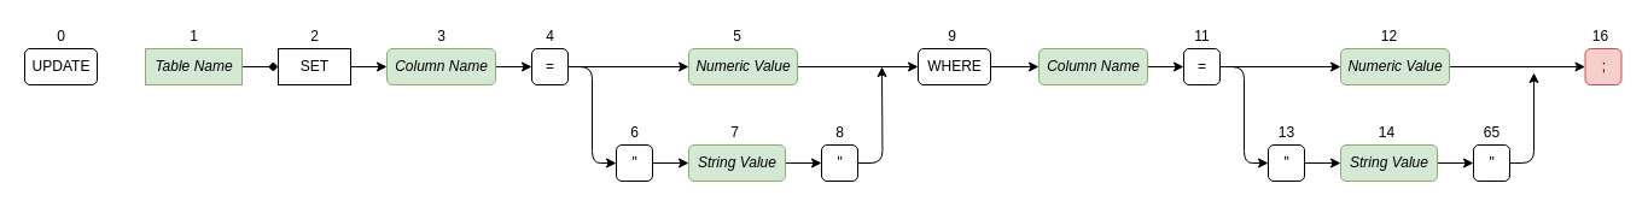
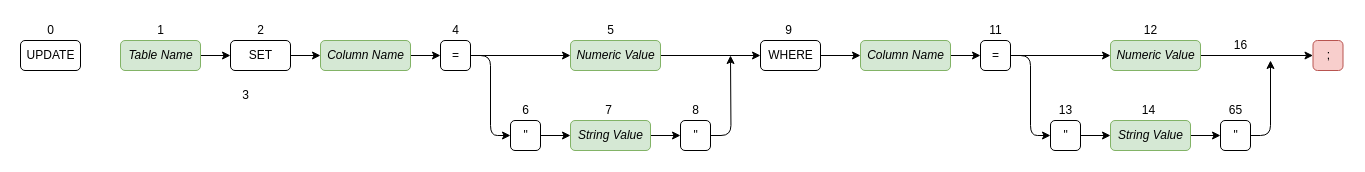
  <mxCell id="0" />
  <mxCell id="1" parent="0" />
  <mxCell id="2" value="UPDATE" style="html=1;rounded=1;" parent="1" vertex="1"><mxGeometry x="20" y="40" width="60" height="30" as="geometry" /></mxCell>
  <mxCell id="3" value="0" style="text;html=1;align=center;verticalAlign=middle;resizable=0;points=[];autosize=1;rounded=1;" parent="1" vertex="1"><mxGeometry x="40" y="20" width="20" height="20" as="geometry" /></mxCell>
- <mxCell id="4" style="edgeStyle=orthogonalEdgeStyle;orthogonalLoop=1;jettySize=auto;html=1;exitX=1;exitY=0.5;exitDx=0;exitDy=0;entryX=0;entryY=0.5;entryDx=0;entryDy=0;endArrow=diamond;" parent="1" source="5" target="8" edge="1"><mxGeometry relative="1" as="geometry"><mxPoint x="230" y="55" as="targetPoint" /></mxGeometry></mxCell>
- <mxCell id="5" value="&lt;i&gt;Table Name&lt;/i&gt;" style="html=1;fillColor=#d5e8d4;strokeColor=#82b366;rounded=0;" parent="1" vertex="1"><mxGeometry x="120" y="40" width="80" height="30" as="geometry" /></mxCell>
+ <mxCell id="4" style="edgeStyle=orthogonalEdgeStyle;orthogonalLoop=1;jettySize=auto;html=1;exitX=1;exitY=0.5;exitDx=0;exitDy=0;entryX=0;entryY=0.5;entryDx=0;entryDy=0;" parent="1" source="5" target="8" edge="1"><mxGeometry relative="1" as="geometry"><mxPoint x="230" y="55" as="targetPoint" /></mxGeometry></mxCell>
+ <mxCell id="5" value="&lt;i&gt;Table Name&lt;/i&gt;" style="html=1;fillColor=#d5e8d4;strokeColor=#82b366;rounded=1;" parent="1" vertex="1"><mxGeometry x="120" y="40" width="80" height="30" as="geometry" /></mxCell>
  <mxCell id="6" value="1" style="text;html=1;align=center;verticalAlign=middle;resizable=0;points=[];autosize=1;rounded=1;" parent="1" vertex="1"><mxGeometry x="150" y="20" width="20" height="20" as="geometry" /></mxCell>
  <mxCell id="7" style="edgeStyle=orthogonalEdgeStyle;orthogonalLoop=1;jettySize=auto;html=1;exitX=1;exitY=0.5;exitDx=0;exitDy=0;entryX=0;entryY=0.5;entryDx=0;entryDy=0;" parent="1" source="8" edge="1"><mxGeometry relative="1" as="geometry"><mxPoint x="320" y="55" as="targetPoint" /></mxGeometry></mxCell>
- <mxCell id="8" value="SET" style="html=1;rounded=0;" parent="1" vertex="1"><mxGeometry x="230" y="40" width="60" height="30" as="geometry" /></mxCell>
+ <mxCell id="8" value="SET" style="html=1;rounded=1;" parent="1" vertex="1"><mxGeometry x="230" y="40" width="60" height="30" as="geometry" /></mxCell>
  <mxCell id="9" value="2" style="text;html=1;align=center;verticalAlign=middle;resizable=0;points=[];autosize=1;rounded=1;" parent="1" vertex="1"><mxGeometry x="250" y="20" width="20" height="20" as="geometry" /></mxCell>
  <mxCell id="10" style="edgeStyle=orthogonalEdgeStyle;orthogonalLoop=1;jettySize=auto;html=1;exitX=1;exitY=0.5;exitDx=0;exitDy=0;entryX=0;entryY=0.5;entryDx=0;entryDy=0;" parent="1" source="11" target="17" edge="1"><mxGeometry relative="1" as="geometry"><mxPoint x="430" y="55" as="sourcePoint" /><mxPoint x="460" y="55" as="targetPoint" /></mxGeometry></mxCell>
  <mxCell id="11" value="&lt;i&gt;Column Name&lt;/i&gt;" style="html=1;fillColor=#d5e8d4;strokeColor=#82b366;rounded=1;" parent="1" vertex="1"><mxGeometry x="320" y="40" width="90" height="30" as="geometry" /></mxCell>
- <mxCell id="12" value="3" style="text;html=1;align=center;verticalAlign=middle;resizable=0;points=[];autosize=1;rounded=1;" parent="1" vertex="1"><mxGeometry x="355" y="20" width="20" height="20" as="geometry" /></mxCell>
+ <mxCell id="12" value="3" style="text;html=1;align=center;verticalAlign=middle;resizable=0;points=[];autosize=1;rounded=1;" parent="1" vertex="1"><mxGeometry x="235" y="85" width="20" height="20" as="geometry" /></mxCell>
  <mxCell id="13" value=";" style="html=1;fillColor=#f8cecc;strokeColor=#b85450;rounded=1;" parent="1" vertex="1"><mxGeometry x="1312.5" y="40" width="30" height="30" as="geometry" /></mxCell>
- <mxCell id="14" value="16" style="text;html=1;align=center;verticalAlign=middle;resizable=0;points=[];autosize=1;rounded=1;" parent="1" vertex="1"><mxGeometry x="1310" y="20" width="30" height="20" as="geometry" /></mxCell>
+ <mxCell id="14" value="16" style="text;html=1;align=center;verticalAlign=middle;resizable=0;points=[];autosize=1;rounded=1;" parent="1" vertex="1"><mxGeometry x="1225" y="35" width="30" height="20" as="geometry" /></mxCell>
  <mxCell id="15" style="edgeStyle=orthogonalEdgeStyle;orthogonalLoop=1;jettySize=auto;html=1;exitX=1;exitY=0.5;exitDx=0;exitDy=0;entryX=0;entryY=0.5;entryDx=0;entryDy=0;" parent="1" source="17" target="48" edge="1"><mxGeometry relative="1" as="geometry"><mxPoint x="495" y="55" as="targetPoint" /></mxGeometry></mxCell>
  <mxCell id="16" style="edgeStyle=orthogonalEdgeStyle;rounded=1;orthogonalLoop=1;jettySize=auto;html=1;exitX=1;exitY=0.5;exitDx=0;exitDy=0;" parent="1" source="17" target="20" edge="1"><mxGeometry relative="1" as="geometry" /></mxCell>
  <mxCell id="17" value="=" style="html=1;rounded=1;" parent="1" vertex="1"><mxGeometry x="440" y="40" width="30" height="30" as="geometry" /></mxCell>
  <mxCell id="18" value="4" style="text;html=1;align=center;verticalAlign=middle;resizable=0;points=[];autosize=1;rounded=1;" parent="1" vertex="1"><mxGeometry x="445" y="20" width="20" height="20" as="geometry" /></mxCell>
  <mxCell id="19" style="edgeStyle=orthogonalEdgeStyle;rounded=1;orthogonalLoop=1;jettySize=auto;html=1;exitX=1;exitY=0.5;exitDx=0;exitDy=0;entryX=0;entryY=0.5;entryDx=0;entryDy=0;" parent="1" source="20" target="24" edge="1"><mxGeometry relative="1" as="geometry" /></mxCell>
  <mxCell id="20" value="&lt;i&gt;Numeric Value&lt;/i&gt;" style="html=1;fillColor=#d5e8d4;strokeColor=#82b366;rounded=1;" parent="1" vertex="1"><mxGeometry x="570" y="40" width="90" height="30" as="geometry" /></mxCell>
  <mxCell id="21" value="5" style="text;html=1;align=center;verticalAlign=middle;resizable=0;points=[];autosize=1;rounded=1;" parent="1" vertex="1"><mxGeometry x="600" y="20" width="20" height="20" as="geometry" /></mxCell>
  <mxCell id="22" style="edgeStyle=orthogonalEdgeStyle;orthogonalLoop=1;jettySize=auto;html=1;exitX=1;exitY=0.5;exitDx=0;exitDy=0;" parent="1" source="49" edge="1"><mxGeometry relative="1" as="geometry"><mxPoint x="630" y="55" as="sourcePoint" /><mxPoint x="730" y="55" as="targetPoint" /></mxGeometry></mxCell>
  <mxCell id="23" style="edgeStyle=orthogonalEdgeStyle;orthogonalLoop=1;jettySize=auto;html=1;exitX=1;exitY=0.5;exitDx=0;exitDy=0;entryX=0;entryY=0.5;entryDx=0;entryDy=0;" parent="1" source="24" target="27" edge="1"><mxGeometry relative="1" as="geometry"><mxPoint x="850" y="55" as="targetPoint" /></mxGeometry></mxCell>
  <mxCell id="24" value="WHERE" style="html=1;rounded=1;" parent="1" vertex="1"><mxGeometry x="760" y="40" width="60" height="30" as="geometry" /></mxCell>
  <mxCell id="25" value="9" style="text;html=1;align=center;verticalAlign=middle;resizable=0;points=[];autosize=1;rounded=1;" parent="1" vertex="1"><mxGeometry x="777.5" y="20" width="20" height="20" as="geometry" /></mxCell>
  <mxCell id="26" style="edgeStyle=orthogonalEdgeStyle;orthogonalLoop=1;jettySize=auto;html=1;exitX=1;exitY=0.5;exitDx=0;exitDy=0;entryX=0;entryY=0.5;entryDx=0;entryDy=0;" parent="1" source="27" target="30" edge="1"><mxGeometry relative="1" as="geometry"><mxPoint x="970" y="55" as="sourcePoint" /><mxPoint x="1000" y="55" as="targetPoint" /></mxGeometry></mxCell>
  <mxCell id="27" value="&lt;i&gt;Column Name&lt;/i&gt;" style="html=1;fillColor=#d5e8d4;strokeColor=#82b366;rounded=1;" parent="1" vertex="1"><mxGeometry x="860" y="40" width="90" height="30" as="geometry" /></mxCell>
  <mxCell id="28" style="edgeStyle=orthogonalEdgeStyle;orthogonalLoop=1;jettySize=auto;html=1;exitX=1;exitY=0.5;exitDx=0;exitDy=0;entryX=0;entryY=0.5;entryDx=0;entryDy=0;" parent="1" source="30" target="33" edge="1"><mxGeometry relative="1" as="geometry"><mxPoint x="1035" y="55" as="targetPoint" /></mxGeometry></mxCell>
  <mxCell id="29" style="edgeStyle=orthogonalEdgeStyle;rounded=1;orthogonalLoop=1;jettySize=auto;html=1;exitX=1;exitY=0.5;exitDx=0;exitDy=0;entryX=0;entryY=0.5;entryDx=0;entryDy=0;" parent="1" source="30" target="39" edge="1"><mxGeometry relative="1" as="geometry" /></mxCell>
  <mxCell id="30" value="=" style="html=1;rounded=1;" parent="1" vertex="1"><mxGeometry x="980" y="40" width="30" height="30" as="geometry" /></mxCell>
  <mxCell id="31" value="11" style="text;html=1;align=center;verticalAlign=middle;resizable=0;points=[];autosize=1;rounded=1;" parent="1" vertex="1"><mxGeometry x="980" y="20" width="30" height="20" as="geometry" /></mxCell>
  <mxCell id="32" style="edgeStyle=orthogonalEdgeStyle;orthogonalLoop=1;jettySize=auto;html=1;exitX=1;exitY=0.5;exitDx=0;exitDy=0;entryX=0;entryY=0.5;entryDx=0;entryDy=0;" parent="1" source="33" target="13" edge="1"><mxGeometry relative="1" as="geometry" /></mxCell>
  <mxCell id="33" value="&lt;i&gt;Numeric Value&lt;/i&gt;" style="html=1;fillColor=#d5e8d4;strokeColor=#82b366;rounded=1;" parent="1" vertex="1"><mxGeometry x="1110" y="40" width="90" height="30" as="geometry" /></mxCell>
  <mxCell id="34" value="12" style="text;html=1;align=center;verticalAlign=middle;resizable=0;points=[];autosize=1;rounded=1;" parent="1" vertex="1"><mxGeometry x="1135" y="20" width="30" height="20" as="geometry" /></mxCell>
  <mxCell id="35" style="edgeStyle=orthogonalEdgeStyle;rounded=0;orthogonalLoop=1;jettySize=auto;html=1;exitX=1;exitY=0.5;exitDx=0;exitDy=0;entryX=0;entryY=0.5;entryDx=0;entryDy=0;" parent="1" source="36" target="41" edge="1"><mxGeometry relative="1" as="geometry" /></mxCell>
  <mxCell id="36" value="&lt;i&gt;String Value&lt;/i&gt;" style="html=1;fillColor=#d5e8d4;strokeColor=#82b366;rounded=1;" parent="1" vertex="1"><mxGeometry x="1110" y="120" width="80" height="30" as="geometry" /></mxCell>
  <mxCell id="37" value="14" style="text;html=1;align=center;verticalAlign=middle;resizable=0;points=[];autosize=1;rounded=1;" parent="1" vertex="1"><mxGeometry x="1132.5" y="100" width="30" height="20" as="geometry" /></mxCell>
  <mxCell id="38" style="edgeStyle=orthogonalEdgeStyle;rounded=0;orthogonalLoop=1;jettySize=auto;html=1;exitX=1;exitY=0.5;exitDx=0;exitDy=0;entryX=0;entryY=0.5;entryDx=0;entryDy=0;" parent="1" source="39" target="36" edge="1"><mxGeometry relative="1" as="geometry" /></mxCell>
  <mxCell id="39" value="&quot;" style="html=1;rounded=1;" parent="1" vertex="1"><mxGeometry x="1050" y="120" width="30" height="30" as="geometry" /></mxCell>
  <mxCell id="40" style="edgeStyle=orthogonalEdgeStyle;rounded=1;orthogonalLoop=1;jettySize=auto;html=1;exitX=1;exitY=0.5;exitDx=0;exitDy=0;" parent="1" source="41" edge="1"><mxGeometry relative="1" as="geometry"><mxPoint x="1270" y="60" as="targetPoint" /><Array as="points"><mxPoint x="1270" y="135" /><mxPoint x="1270" y="60" /></Array></mxGeometry></mxCell>
  <mxCell id="41" value="&quot;" style="html=1;rounded=1;" parent="1" vertex="1"><mxGeometry x="1220" y="120" width="30" height="30" as="geometry" /></mxCell>
  <mxCell id="42" value="13" style="text;html=1;align=center;verticalAlign=middle;resizable=0;points=[];autosize=1;rounded=1;" parent="1" vertex="1"><mxGeometry x="1050" y="100" width="30" height="20" as="geometry" /></mxCell>
  <mxCell id="43" value="65" style="text;html=1;align=center;verticalAlign=middle;resizable=0;points=[];autosize=1;rounded=1;" parent="1" vertex="1"><mxGeometry x="1220" y="100" width="30" height="20" as="geometry" /></mxCell>
  <mxCell id="44" style="edgeStyle=orthogonalEdgeStyle;rounded=0;orthogonalLoop=1;jettySize=auto;html=1;exitX=1;exitY=0.5;exitDx=0;exitDy=0;entryX=0;entryY=0.5;entryDx=0;entryDy=0;" parent="1" source="45" target="49" edge="1"><mxGeometry relative="1" as="geometry" /></mxCell>
  <mxCell id="45" value="&lt;i&gt;String Value&lt;/i&gt;" style="html=1;fillColor=#d5e8d4;strokeColor=#82b366;rounded=1;" parent="1" vertex="1"><mxGeometry x="570" y="120" width="80" height="30" as="geometry" /></mxCell>
  <mxCell id="46" value="7" style="text;html=1;align=center;verticalAlign=middle;resizable=0;points=[];autosize=1;rounded=1;" parent="1" vertex="1"><mxGeometry x="597.5" y="100" width="20" height="20" as="geometry" /></mxCell>
  <mxCell id="47" style="edgeStyle=orthogonalEdgeStyle;rounded=0;orthogonalLoop=1;jettySize=auto;html=1;exitX=1;exitY=0.5;exitDx=0;exitDy=0;entryX=0;entryY=0.5;entryDx=0;entryDy=0;" parent="1" source="48" target="45" edge="1"><mxGeometry relative="1" as="geometry" /></mxCell>
  <mxCell id="48" value="&quot;" style="html=1;rounded=1;" parent="1" vertex="1"><mxGeometry x="510" y="120" width="30" height="30" as="geometry" /></mxCell>
  <mxCell id="49" value="&quot;" style="html=1;rounded=1;" parent="1" vertex="1"><mxGeometry x="680" y="120" width="30" height="30" as="geometry" /></mxCell>
  <mxCell id="50" value="6" style="text;html=1;align=center;verticalAlign=middle;resizable=0;points=[];autosize=1;rounded=1;" parent="1" vertex="1"><mxGeometry x="515" y="100" width="20" height="20" as="geometry" /></mxCell>
  <mxCell id="51" value="8" style="text;html=1;align=center;verticalAlign=middle;resizable=0;points=[];autosize=1;rounded=1;" parent="1" vertex="1"><mxGeometry x="685" y="100" width="20" height="20" as="geometry" /></mxCell>
